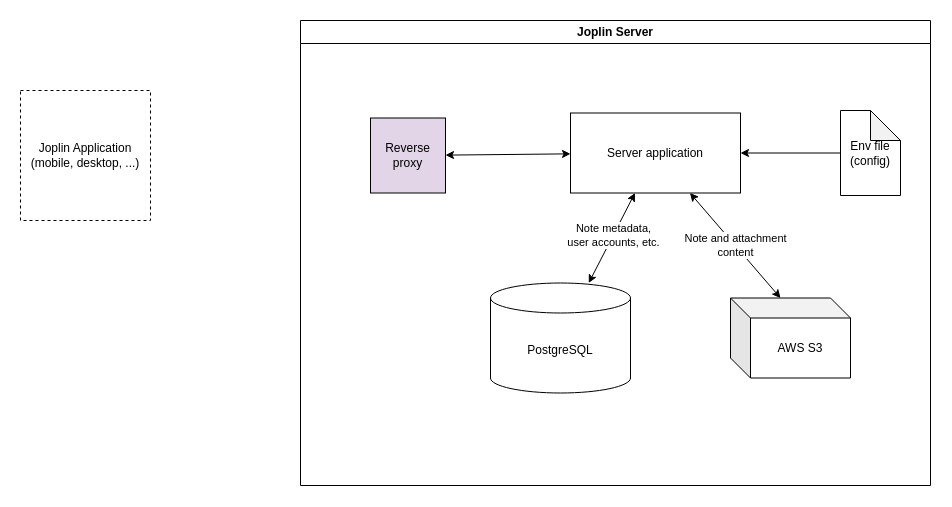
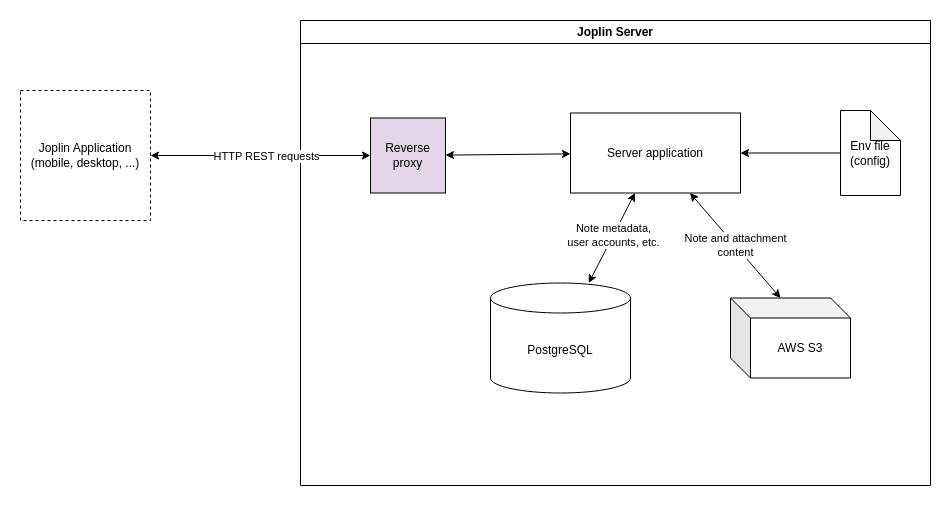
  <mxCell id="0" />
  <mxCell id="1" parent="0" />
  <mxCell id="2" value="Joplin Server" style="swimlane;whiteSpace=wrap;html=1;" vertex="1" parent="1"><mxGeometry x="300" y="20" width="630" height="465" as="geometry"><mxRectangle x="350" y="300" width="120" height="30" as="alternateBounds" /></mxGeometry></mxCell>
  <mxCell id="3" value="Server application" style="rounded=0;whiteSpace=wrap;html=1;" vertex="1" parent="2"><mxGeometry x="270" y="92.5" width="170" height="80" as="geometry" /></mxCell>
  <mxCell id="4" value="PostgreSQL" style="shape=cylinder3;whiteSpace=wrap;html=1;boundedLbl=1;backgroundOutline=1;size=15;" vertex="1" parent="2"><mxGeometry x="190" y="262.5" width="140" height="110" as="geometry" /></mxCell>
  <mxCell id="5" value="" style="endArrow=classic;startArrow=classic;html=1;rounded=0;" edge="1" parent="2" source="4" target="3"><mxGeometry width="50" height="50" relative="1" as="geometry"><mxPoint x="280" y="232.5" as="sourcePoint" /><mxPoint x="330" y="182.5" as="targetPoint" /></mxGeometry></mxCell>
  <mxCell id="6" value="Note metadata,&lt;br&gt;user accounts, etc." style="edgeLabel;html=1;align=center;verticalAlign=middle;resizable=0;points=[];" vertex="1" connectable="0" parent="5"><mxGeometry x="0.059" y="1" relative="1" as="geometry"><mxPoint as="offset" /></mxGeometry></mxCell>
  <mxCell id="7" value="AWS S3" style="shape=cube;whiteSpace=wrap;html=1;boundedLbl=1;backgroundOutline=1;darkOpacity=0.05;darkOpacity2=0.1;" vertex="1" parent="2"><mxGeometry x="430" y="277.5" width="120" height="80" as="geometry" /></mxCell>
  <mxCell id="8" value="Note and attachment&lt;br&gt;content" style="endArrow=classic;startArrow=classic;html=1;rounded=0;exitX=0;exitY=0;exitDx=50;exitDy=0;exitPerimeter=0;" edge="1" parent="2" source="7" target="3"><mxGeometry width="50" height="50" relative="1" as="geometry"><mxPoint x="390" y="242.5" as="sourcePoint" /><mxPoint x="440" y="192.5" as="targetPoint" /></mxGeometry></mxCell>
  <mxCell id="9" value="Reverse proxy" style="whiteSpace=wrap;html=1;aspect=fixed;fillColor=#e1d5e7;" vertex="1" parent="2"><mxGeometry x="70" y="97.5" width="75" height="75" as="geometry" /></mxCell>
  <mxCell id="10" value="" style="endArrow=classic;startArrow=classic;html=1;rounded=0;" edge="1" parent="2" source="9" target="3"><mxGeometry width="50" height="50" relative="1" as="geometry"><mxPoint x="180" y="160" as="sourcePoint" /><mxPoint x="230" y="110" as="targetPoint" /></mxGeometry></mxCell>
  <mxCell id="11" value="" style="edgeStyle=orthogonalEdgeStyle;rounded=0;orthogonalLoop=1;jettySize=auto;html=1;" edge="1" parent="2" source="12" target="3"><mxGeometry relative="1" as="geometry" /></mxCell>
  <mxCell id="12" value="Env file (config)" style="shape=note;whiteSpace=wrap;html=1;backgroundOutline=1;darkOpacity=0.05;" vertex="1" parent="2"><mxGeometry x="540" y="90" width="60" height="85" as="geometry" /></mxCell>
  <mxCell id="13" value="Joplin Application (mobile, desktop, ...)" style="whiteSpace=wrap;html=1;aspect=fixed;dashed=1;" vertex="1" parent="1"><mxGeometry x="20" y="90" width="130" height="130" as="geometry" /></mxCell>
+ <mxCell id="14" value="" style="endArrow=classic;startArrow=classic;html=1;rounded=0;entryX=0;entryY=0.5;entryDx=0;entryDy=0;" edge="1" parent="1" source="13" target="9"><mxGeometry width="50" height="50" relative="1" as="geometry"><mxPoint x="110" y="250" as="sourcePoint" /><mxPoint x="290" y="210" as="targetPoint" /></mxGeometry></mxCell>
+ <mxCell id="15" value="HTTP REST requests" style="edgeLabel;html=1;align=center;verticalAlign=middle;resizable=0;points=[];" vertex="1" connectable="0" parent="14"><mxGeometry x="0.043" relative="1" as="geometry"><mxPoint as="offset" /></mxGeometry></mxCell>
